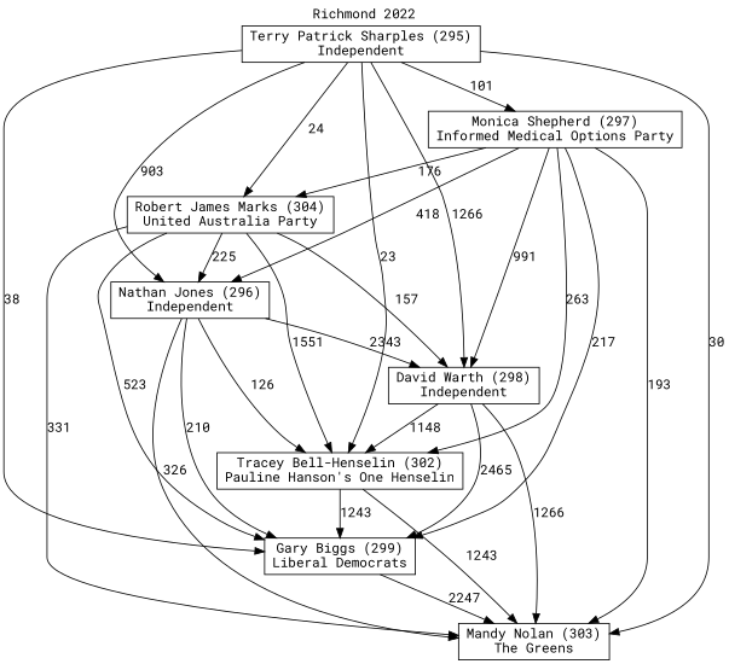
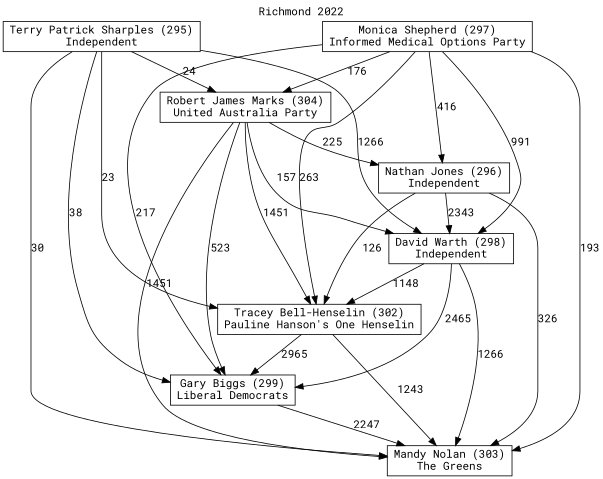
  digraph {
    fontname="Roboto Mono"
    label="Richmond 2022"
    labelloc=t
    mclimit=10
    node [fontname="Roboto Mono" shape=box]
    edge [fontname="Roboto Mono"]
    n1 [label="Robert James Marks (304)\nUnited Australia Party"]
    n2 [label="David Warth (298)\nIndependent"]
    n3 [label="Gary Biggs (299)\nLiberal Democrats"]
    n4 [label="Tracey Bell-Henselin (302)\nPauline Hanson's One Henselin"]
    n5 [label="Nathan Jones (296)\nIndependent"]
    n6 [label="Mandy Nolan (303)\nThe Greens"]
    n7 [label="Terry Patrick Sharples (295)\nIndependent"]
    n8 [label="Monica Shepherd (297)\nInformed Medical Options Party"]
    n1 -> n2 [label=157]
    n1 -> n3 [label=523]
-   n1 -> n4 [label=1551]
+   n1 -> n4 [label=1451]
    n1 -> n5 [label=225]
-   n1 -> n6 [label=331]
+   n1 -> n6 [label=1451]
    n2 -> n3 [label=2465]
    n2 -> n4 [label=1148]
    n2 -> n6 [label=1266]
    n3 -> n6 [label=2247]
-   n4 -> n3 [label=1243]
+   n4 -> n3 [label=2965]
    n4 -> n6 [label=1243]
    n5 -> n2 [label=2343]
-   n5 -> n3 [label=210]
    n5 -> n4 [label=126]
    n5 -> n6 [label=326]
    n7 -> n1 [label=24]
    n7 -> n2 [label=1266]
    n7 -> n3 [label=38]
    n7 -> n4 [label=23]
-   n7 -> n5 [label=903]
    n7 -> n6 [label=30]
-   n7 -> n8 [label=101]
    n8 -> n1 [label=176]
    n8 -> n2 [label=991]
    n8 -> n3 [label=217]
    n8 -> n4 [label=263]
-   n8 -> n5 [label=418]
+   n8 -> n5 [label=416]
    n8 -> n6 [label=193]
  }
